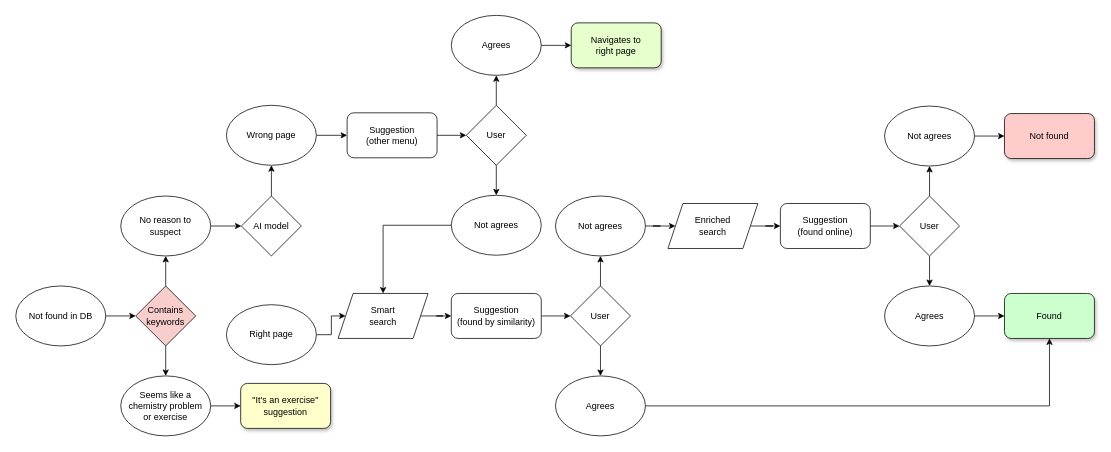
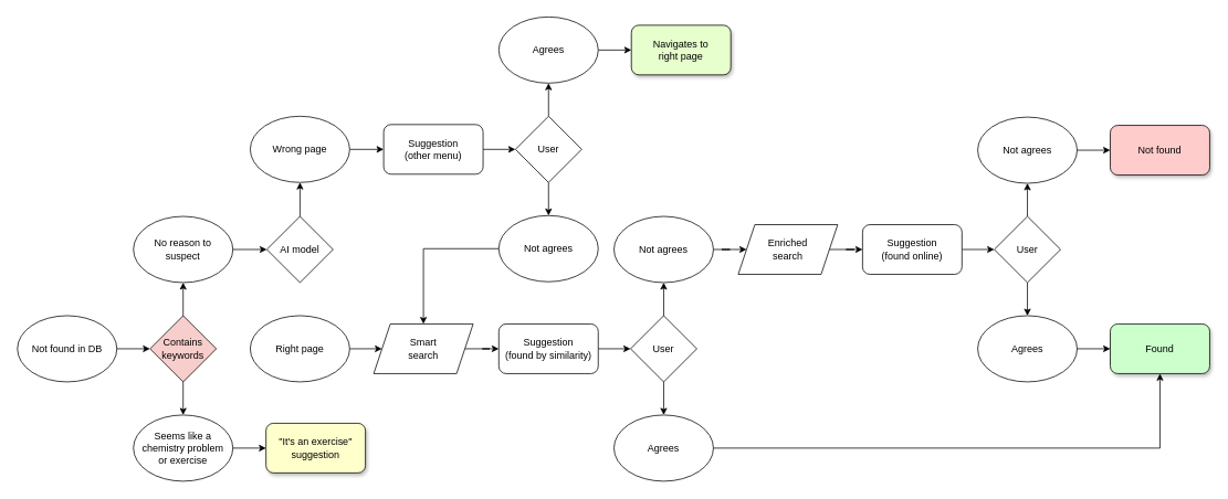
  <mxCell id="0" />
  <mxCell id="1" parent="0" />
  <mxCell id="2" style="edgeStyle=orthogonalEdgeStyle;rounded=0;orthogonalLoop=1;jettySize=auto;html=1;exitX=1;exitY=0.5;exitDx=0;exitDy=0;entryX=0;entryY=0.5;entryDx=0;entryDy=0;" edge="1" parent="1" source="3" target="6"><mxGeometry relative="1" as="geometry" /></mxCell>
  <mxCell id="3" value="Not found in DB" style="ellipse;whiteSpace=wrap;html=1;" vertex="1" parent="1"><mxGeometry x="20" y="381" width="120" height="80" as="geometry" /></mxCell>
  <mxCell id="4" style="edgeStyle=orthogonalEdgeStyle;rounded=0;orthogonalLoop=1;jettySize=auto;html=1;exitX=0.5;exitY=0;exitDx=0;exitDy=0;entryX=0.5;entryY=1;entryDx=0;entryDy=0;" edge="1" parent="1" source="6" target="43"><mxGeometry relative="1" as="geometry" /></mxCell>
  <mxCell id="5" style="edgeStyle=orthogonalEdgeStyle;rounded=0;orthogonalLoop=1;jettySize=auto;html=1;exitX=0.5;exitY=1;exitDx=0;exitDy=0;entryX=0.5;entryY=0;entryDx=0;entryDy=0;" edge="1" parent="1" source="6" target="41"><mxGeometry relative="1" as="geometry" /></mxCell>
  <mxCell id="6" value="Contains&lt;br&gt;keywords" style="rhombus;whiteSpace=wrap;html=1;fillColor=#f8cecc;" vertex="1" parent="1"><mxGeometry x="180" y="381" width="80" height="80" as="geometry" /></mxCell>
  <mxCell id="7" style="edgeStyle=none;rounded=0;orthogonalLoop=1;jettySize=auto;html=1;exitX=0.5;exitY=0;exitDx=0;exitDy=0;entryX=0.5;entryY=1;entryDx=0;entryDy=0;" edge="1" parent="1" source="8" target="12"><mxGeometry relative="1" as="geometry" /></mxCell>
  <mxCell id="8" value="AI model" style="rhombus;whiteSpace=wrap;html=1;" vertex="1" parent="1"><mxGeometry x="321" y="261" width="80" height="80" as="geometry" /></mxCell>
  <mxCell id="9" style="edgeStyle=orthogonalEdgeStyle;rounded=0;orthogonalLoop=1;jettySize=auto;html=1;exitX=1;exitY=0.5;exitDx=0;exitDy=0;entryX=0;entryY=0.5;entryDx=0;entryDy=0;" edge="1" parent="1" source="10" target="46"><mxGeometry relative="1" as="geometry" /></mxCell>
- <mxCell id="10" value="Right page" style="ellipse;whiteSpace=wrap;html=1;" vertex="1" parent="1"><mxGeometry x="301" y="406" width="120" height="80" as="geometry" /></mxCell>
+ <mxCell id="10" value="Right page" style="ellipse;whiteSpace=wrap;html=1;" vertex="1" parent="1"><mxGeometry x="301" y="381" width="120" height="80" as="geometry" /></mxCell>
  <mxCell id="11" style="edgeStyle=orthogonalEdgeStyle;rounded=0;orthogonalLoop=1;jettySize=auto;html=1;exitX=1;exitY=0.5;exitDx=0;exitDy=0;entryX=0;entryY=0.5;entryDx=0;entryDy=0;" edge="1" parent="1" source="12" target="16"><mxGeometry relative="1" as="geometry" /></mxCell>
  <mxCell id="12" value="Wrong page" style="ellipse;whiteSpace=wrap;html=1;" vertex="1" parent="1"><mxGeometry x="301" y="140" width="120" height="80" as="geometry" /></mxCell>
  <mxCell id="13" style="edgeStyle=none;rounded=0;orthogonalLoop=1;jettySize=auto;html=1;exitX=1;exitY=0.5;exitDx=0;exitDy=0;entryX=0;entryY=0.5;entryDx=0;entryDy=0;" edge="1" parent="1" source="14" target="19"><mxGeometry relative="1" as="geometry" /></mxCell>
  <mxCell id="14" value="Suggestion&lt;br&gt;(found by similarity)" style="rounded=1;whiteSpace=wrap;html=1;" vertex="1" parent="1"><mxGeometry x="601" y="391" width="120" height="60" as="geometry" /></mxCell>
  <mxCell id="15" style="edgeStyle=none;rounded=0;orthogonalLoop=1;jettySize=auto;html=1;exitX=1;exitY=0.5;exitDx=0;exitDy=0;entryX=0;entryY=0.5;entryDx=0;entryDy=0;" edge="1" parent="1" source="16" target="27"><mxGeometry relative="1" as="geometry" /></mxCell>
  <mxCell id="16" value="Suggestion&lt;br&gt;(other menu)" style="rounded=1;whiteSpace=wrap;html=1;" vertex="1" parent="1"><mxGeometry x="462" y="150" width="120" height="60" as="geometry" /></mxCell>
  <mxCell id="17" style="edgeStyle=none;rounded=0;orthogonalLoop=1;jettySize=auto;html=1;exitX=0.5;exitY=0;exitDx=0;exitDy=0;entryX=0.5;entryY=1;entryDx=0;entryDy=0;" edge="1" parent="1" source="19" target="23"><mxGeometry relative="1" as="geometry" /></mxCell>
  <mxCell id="18" style="edgeStyle=none;rounded=0;orthogonalLoop=1;jettySize=auto;html=1;exitX=0.5;exitY=1;exitDx=0;exitDy=0;entryX=0.5;entryY=0;entryDx=0;entryDy=0;" edge="1" parent="1" source="19" target="21"><mxGeometry relative="1" as="geometry" /></mxCell>
  <mxCell id="19" value="User" style="rhombus;whiteSpace=wrap;html=1;" vertex="1" parent="1"><mxGeometry x="760" y="381" width="80" height="80" as="geometry" /></mxCell>
  <mxCell id="20" style="edgeStyle=none;rounded=0;orthogonalLoop=1;jettySize=auto;html=1;exitX=1;exitY=0.5;exitDx=0;exitDy=0;entryX=0.5;entryY=1;entryDx=0;entryDy=0;" edge="1" parent="1" source="21" target="24"><mxGeometry relative="1" as="geometry"><Array as="points"><mxPoint x="1399" y="541" /></Array></mxGeometry></mxCell>
  <mxCell id="21" value="Agrees" style="ellipse;whiteSpace=wrap;html=1;" vertex="1" parent="1"><mxGeometry x="740" y="501" width="120" height="80" as="geometry" /></mxCell>
  <mxCell id="22" style="edgeStyle=orthogonalEdgeStyle;rounded=0;orthogonalLoop=1;jettySize=auto;html=1;exitX=1;exitY=0.5;exitDx=0;exitDy=0;entryX=0;entryY=0.5;entryDx=0;entryDy=0;" edge="1" parent="1" source="23" target="48"><mxGeometry relative="1" as="geometry" /></mxCell>
  <mxCell id="23" value="Not agrees" style="ellipse;whiteSpace=wrap;html=1;" vertex="1" parent="1"><mxGeometry x="740" y="261" width="120" height="80" as="geometry" /></mxCell>
  <mxCell id="24" value="Found" style="rounded=1;whiteSpace=wrap;html=1;fillColor=#CCFFCC;shadow=1;" vertex="1" parent="1"><mxGeometry x="1339" y="391" width="120" height="60" as="geometry" /></mxCell>
  <mxCell id="25" style="edgeStyle=none;rounded=0;orthogonalLoop=1;jettySize=auto;html=1;exitX=0.5;exitY=0;exitDx=0;exitDy=0;entryX=0.5;entryY=1;entryDx=0;entryDy=0;" edge="1" parent="1" source="27" target="29"><mxGeometry relative="1" as="geometry" /></mxCell>
  <mxCell id="26" style="edgeStyle=none;rounded=0;orthogonalLoop=1;jettySize=auto;html=1;exitX=0.5;exitY=1;exitDx=0;exitDy=0;entryX=0.5;entryY=0;entryDx=0;entryDy=0;" edge="1" parent="1" source="27" target="31"><mxGeometry relative="1" as="geometry" /></mxCell>
  <mxCell id="27" value="User" style="rhombus;whiteSpace=wrap;html=1;" vertex="1" parent="1"><mxGeometry x="621" y="140" width="80" height="80" as="geometry" /></mxCell>
  <mxCell id="28" style="edgeStyle=none;rounded=0;orthogonalLoop=1;jettySize=auto;html=1;exitX=1;exitY=0.5;exitDx=0;exitDy=0;entryX=0;entryY=0.5;entryDx=0;entryDy=0;" edge="1" parent="1" source="29" target="32"><mxGeometry relative="1" as="geometry" /></mxCell>
  <mxCell id="29" value="Agrees" style="ellipse;whiteSpace=wrap;html=1;" vertex="1" parent="1"><mxGeometry x="601" y="20" width="120" height="80" as="geometry" /></mxCell>
  <mxCell id="30" style="edgeStyle=orthogonalEdgeStyle;rounded=0;orthogonalLoop=1;jettySize=auto;html=1;exitX=0;exitY=0.5;exitDx=0;exitDy=0;entryX=0.5;entryY=0;entryDx=0;entryDy=0;" edge="1" parent="1" source="31" target="46"><mxGeometry relative="1" as="geometry"><mxPoint x="530" y="270" as="targetPoint" /></mxGeometry></mxCell>
  <mxCell id="31" value="Not agrees" style="ellipse;whiteSpace=wrap;html=1;" vertex="1" parent="1"><mxGeometry x="601" y="260" width="120" height="80" as="geometry" /></mxCell>
  <mxCell id="32" value="Navigates to&lt;br&gt;right page" style="rounded=1;whiteSpace=wrap;html=1;fillColor=#E6FFCC;shadow=1;" vertex="1" parent="1"><mxGeometry x="761" y="30" width="120" height="60" as="geometry" /></mxCell>
  <mxCell id="33" style="edgeStyle=orthogonalEdgeStyle;rounded=0;orthogonalLoop=1;jettySize=auto;html=1;exitX=1;exitY=0.5;exitDx=0;exitDy=0;entryX=0;entryY=0.5;entryDx=0;entryDy=0;" edge="1" parent="1" source="34" target="51"><mxGeometry relative="1" as="geometry" /></mxCell>
  <mxCell id="34" value="Suggestion&lt;br&gt;(found online)" style="rounded=1;whiteSpace=wrap;html=1;" vertex="1" parent="1"><mxGeometry x="1040" y="271" width="120" height="60" as="geometry" /></mxCell>
  <mxCell id="35" style="edgeStyle=none;rounded=0;orthogonalLoop=1;jettySize=auto;html=1;exitX=0.5;exitY=0;exitDx=0;exitDy=0;entryX=0.5;entryY=1;entryDx=0;entryDy=0;" edge="1" parent="1"><mxGeometry relative="1" as="geometry"><mxPoint x="1239" y="321" as="sourcePoint" /><mxPoint x="1239" y="281" as="targetPoint" /></mxGeometry></mxCell>
  <mxCell id="36" style="edgeStyle=none;rounded=0;orthogonalLoop=1;jettySize=auto;html=1;exitX=0.5;exitY=1;exitDx=0;exitDy=0;entryX=0.5;entryY=0;entryDx=0;entryDy=0;" edge="1" parent="1" target="39"><mxGeometry relative="1" as="geometry"><mxPoint x="1239" y="401" as="sourcePoint" /></mxGeometry></mxCell>
  <mxCell id="37" value="Not found" style="rounded=1;whiteSpace=wrap;html=1;fillColor=#FFCCCC;shadow=1;" vertex="1" parent="1"><mxGeometry x="1339" y="151" width="120" height="60" as="geometry" /></mxCell>
  <mxCell id="38" style="edgeStyle=none;rounded=0;orthogonalLoop=1;jettySize=auto;html=1;exitX=1;exitY=0.5;exitDx=0;exitDy=0;entryX=0;entryY=0.5;entryDx=0;entryDy=0;" edge="1" parent="1" source="39" target="24"><mxGeometry relative="1" as="geometry" /></mxCell>
  <mxCell id="39" value="Agrees" style="ellipse;whiteSpace=wrap;html=1;" vertex="1" parent="1"><mxGeometry x="1179" y="381" width="120" height="80" as="geometry" /></mxCell>
  <mxCell id="40" style="edgeStyle=orthogonalEdgeStyle;rounded=0;orthogonalLoop=1;jettySize=auto;html=1;exitX=1;exitY=0.5;exitDx=0;exitDy=0;entryX=0;entryY=0.5;entryDx=0;entryDy=0;" edge="1" parent="1" source="41" target="44"><mxGeometry relative="1" as="geometry" /></mxCell>
  <mxCell id="41" value="Seems like a&lt;br&gt;chemistry problem&lt;br&gt;or exercise" style="ellipse;whiteSpace=wrap;html=1;" vertex="1" parent="1"><mxGeometry x="160" y="501" width="120" height="80" as="geometry" /></mxCell>
  <mxCell id="42" style="edgeStyle=orthogonalEdgeStyle;rounded=0;orthogonalLoop=1;jettySize=auto;html=1;exitX=1;exitY=0.5;exitDx=0;exitDy=0;entryX=0;entryY=0.5;entryDx=0;entryDy=0;" edge="1" parent="1" source="43" target="8"><mxGeometry relative="1" as="geometry" /></mxCell>
  <mxCell id="43" value="No reason to&lt;br&gt;suspect" style="ellipse;whiteSpace=wrap;html=1;" vertex="1" parent="1"><mxGeometry x="160" y="261" width="120" height="80" as="geometry" /></mxCell>
  <mxCell id="44" value="&quot;It's an exercise&quot;&lt;br&gt;suggestion" style="rounded=1;whiteSpace=wrap;html=1;fillColor=#FFFFCC;shadow=1;" vertex="1" parent="1"><mxGeometry x="320" y="511" width="120" height="60" as="geometry" /></mxCell>
  <mxCell id="45" style="edgeStyle=orthogonalEdgeStyle;rounded=0;orthogonalLoop=1;jettySize=auto;html=1;exitX=1;exitY=0.5;exitDx=0;exitDy=0;entryX=0;entryY=0.5;entryDx=0;entryDy=0;" edge="1" parent="1" source="46" target="14"><mxGeometry relative="1" as="geometry" /></mxCell>
  <mxCell id="46" value="Smart&lt;br&gt;search" style="shape=parallelogram;perimeter=parallelogramPerimeter;whiteSpace=wrap;html=1;fixedSize=1;" vertex="1" parent="1"><mxGeometry x="450" y="391" width="120" height="60" as="geometry" /></mxCell>
  <mxCell id="47" style="edgeStyle=orthogonalEdgeStyle;rounded=0;orthogonalLoop=1;jettySize=auto;html=1;exitX=1;exitY=0.5;exitDx=0;exitDy=0;entryX=0;entryY=0.5;entryDx=0;entryDy=0;" edge="1" parent="1" source="48" target="34"><mxGeometry relative="1" as="geometry" /></mxCell>
  <mxCell id="48" value="Enriched&lt;br&gt;search" style="shape=parallelogram;perimeter=parallelogramPerimeter;whiteSpace=wrap;html=1;fixedSize=1;" vertex="1" parent="1"><mxGeometry x="890" y="271" width="120" height="60" as="geometry" /></mxCell>
  <mxCell id="49" style="edgeStyle=orthogonalEdgeStyle;rounded=0;orthogonalLoop=1;jettySize=auto;html=1;exitX=0.5;exitY=0;exitDx=0;exitDy=0;entryX=0.5;entryY=1;entryDx=0;entryDy=0;" edge="1" parent="1" source="51" target="53"><mxGeometry relative="1" as="geometry" /></mxCell>
  <mxCell id="50" style="edgeStyle=orthogonalEdgeStyle;rounded=0;orthogonalLoop=1;jettySize=auto;html=1;exitX=0.5;exitY=1;exitDx=0;exitDy=0;entryX=0.5;entryY=0;entryDx=0;entryDy=0;" edge="1" parent="1" source="51" target="39"><mxGeometry relative="1" as="geometry" /></mxCell>
  <mxCell id="51" value="User" style="rhombus;whiteSpace=wrap;html=1;" vertex="1" parent="1"><mxGeometry x="1199" y="261" width="80" height="80" as="geometry" /></mxCell>
  <mxCell id="52" style="edgeStyle=orthogonalEdgeStyle;rounded=0;orthogonalLoop=1;jettySize=auto;html=1;exitX=1;exitY=0.5;exitDx=0;exitDy=0;entryX=0;entryY=0.5;entryDx=0;entryDy=0;" edge="1" parent="1" source="53" target="37"><mxGeometry relative="1" as="geometry" /></mxCell>
  <mxCell id="53" value="Not agrees" style="ellipse;whiteSpace=wrap;html=1;" vertex="1" parent="1"><mxGeometry x="1179" y="141" width="120" height="80" as="geometry" /></mxCell>
